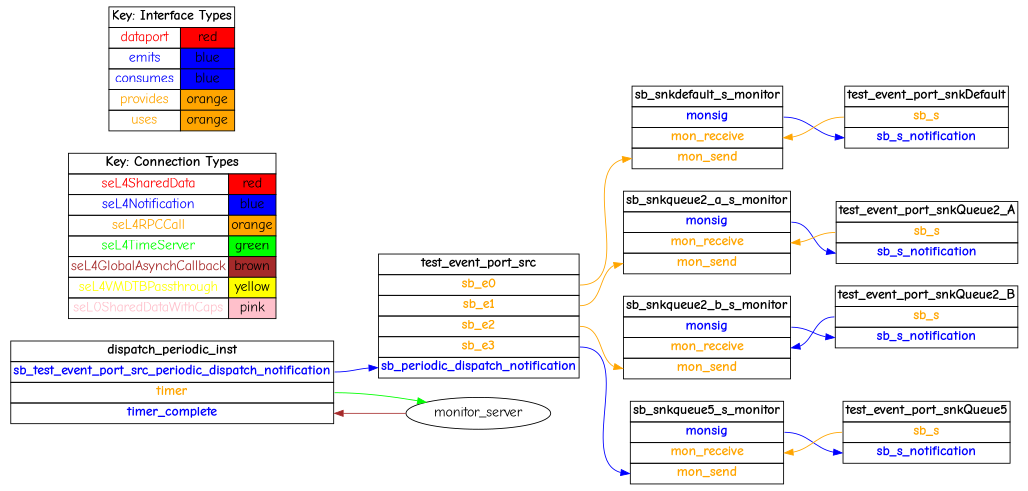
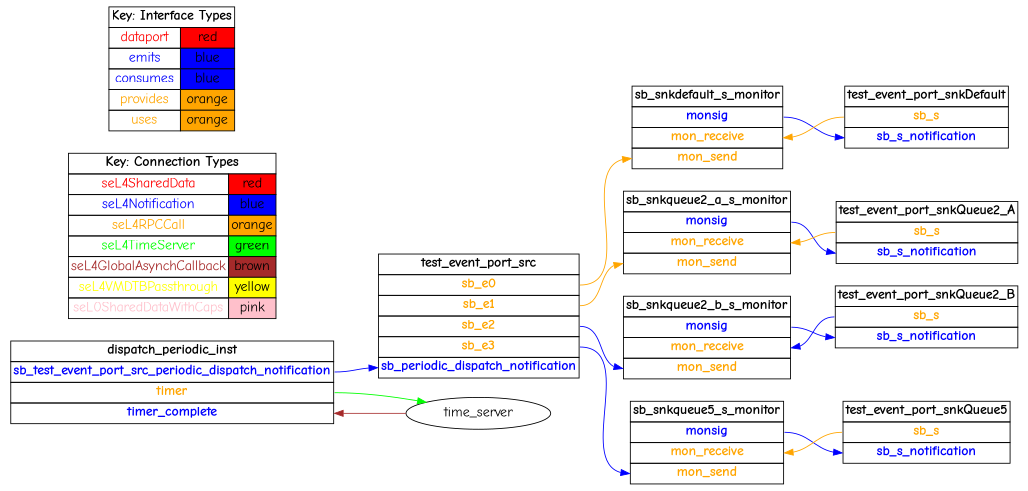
  digraph {
    fontname="Comic Neue"
    rankdir=LR
    node [fontname="Comic Neue" fontsize=16 shape=plaintext]
    edge [color=blue fontname="Comic Neue" headport=mon_send tailport=monsig]
    n1 [label=<     <TABLE BORDER="0" CELLBORDER="1" CELLSPACING="0">       <TR><TD><B>test_event_port_src</B></TD></TR>       <TR><TD PORT="sb_e0"><FONT COLOR="orange"><B>sb_e0</B></FONT></TD></TR>       <TR><TD PORT="sb_e1"><FONT COLOR="orange"><B>sb_e1</B></FONT></TD></TR>       <TR><TD PORT="sb_e2"><FONT COLOR="orange"><B>sb_e2</B></FONT></TD></TR>       <TR><TD PORT="sb_e3"><FONT COLOR="orange"><B>sb_e3</B></FONT></TD></TR>       <TR><TD PORT="sb_periodic_dispatch_notification"><FONT COLOR="blue"><B>sb_periodic_dispatch_notification</B></FONT></TD></TR>"     </TABLE>   >]
    n2 [label=<     <TABLE BORDER="0" CELLBORDER="1" CELLSPACING="0">       <TR><TD><B>sb_snkdefault_s_monitor</B></TD></TR>       <TR><TD PORT="monsig"><FONT COLOR="blue"><B>monsig</B></FONT></TD></TR>       <TR><TD PORT="mon_receive"><FONT COLOR="orange"><B>mon_receive</B></FONT></TD></TR>       <TR><TD PORT="mon_send"><FONT COLOR="orange"><B>mon_send</B></FONT></TD></TR>"     </TABLE>   >]
    n3 [label=<     <TABLE BORDER="0" CELLBORDER="1" CELLSPACING="0">       <TR><TD><B>sb_snkqueue2_a_s_monitor</B></TD></TR>       <TR><TD PORT="monsig"><FONT COLOR="blue"><B>monsig</B></FONT></TD></TR>       <TR><TD PORT="mon_receive"><FONT COLOR="orange"><B>mon_receive</B></FONT></TD></TR>       <TR><TD PORT="mon_send"><FONT COLOR="orange"><B>mon_send</B></FONT></TD></TR>"     </TABLE>   >]
    n4 [label=<     <TABLE BORDER="0" CELLBORDER="1" CELLSPACING="0">       <TR><TD><B>sb_snkqueue2_b_s_monitor</B></TD></TR>       <TR><TD PORT="monsig"><FONT COLOR="blue"><B>monsig</B></FONT></TD></TR>       <TR><TD PORT="mon_receive"><FONT COLOR="orange"><B>mon_receive</B></FONT></TD></TR>       <TR><TD PORT="mon_send"><FONT COLOR="orange"><B>mon_send</B></FONT></TD></TR>"     </TABLE>   >]
    n5 [label=<     <TABLE BORDER="0" CELLBORDER="1" CELLSPACING="0">       <TR><TD><B>sb_snkqueue5_s_monitor</B></TD></TR>       <TR><TD PORT="monsig"><FONT COLOR="blue"><B>monsig</B></FONT></TD></TR>       <TR><TD PORT="mon_receive"><FONT COLOR="orange"><B>mon_receive</B></FONT></TD></TR>       <TR><TD PORT="mon_send"><FONT COLOR="orange"><B>mon_send</B></FONT></TD></TR>"     </TABLE>   >]
    n6 [label=<     <TABLE BORDER="0" CELLBORDER="1" CELLSPACING="0">       <TR><TD><B>test_event_port_snkDefault</B></TD></TR>       <TR><TD PORT="sb_s"><FONT COLOR="orange"><B>sb_s</B></FONT></TD></TR>       <TR><TD PORT="sb_s_notification"><FONT COLOR="blue"><B>sb_s_notification</B></FONT></TD></TR>"     </TABLE>   >]
    n7 [label=<     <TABLE BORDER="0" CELLBORDER="1" CELLSPACING="0">       <TR><TD><B>test_event_port_snkQueue2_A</B></TD></TR>       <TR><TD PORT="sb_s"><FONT COLOR="orange"><B>sb_s</B></FONT></TD></TR>       <TR><TD PORT="sb_s_notification"><FONT COLOR="blue"><B>sb_s_notification</B></FONT></TD></TR>"     </TABLE>   >]
    n8 [label=<     <TABLE BORDER="0" CELLBORDER="1" CELLSPACING="0">       <TR><TD><B>test_event_port_snkQueue2_B</B></TD></TR>       <TR><TD PORT="sb_s"><FONT COLOR="orange"><B>sb_s</B></FONT></TD></TR>       <TR><TD PORT="sb_s_notification"><FONT COLOR="blue"><B>sb_s_notification</B></FONT></TD></TR>"     </TABLE>   >]
    n9 [label=<     <TABLE BORDER="0" CELLBORDER="1" CELLSPACING="0">       <TR><TD><B>test_event_port_snkQueue5</B></TD></TR>       <TR><TD PORT="sb_s"><FONT COLOR="orange"><B>sb_s</B></FONT></TD></TR>       <TR><TD PORT="sb_s_notification"><FONT COLOR="blue"><B>sb_s_notification</B></FONT></TD></TR>"     </TABLE>   >]
    n10 [label=<     <TABLE BORDER="0" CELLBORDER="1" CELLSPACING="0">       <TR><TD><B>dispatch_periodic_inst</B></TD></TR>       <TR><TD PORT="sb_test_event_port_src_periodic_dispatch_notification"><FONT COLOR="blue"><B>sb_test_event_port_src_periodic_dispatch_notification</B></FONT></TD></TR>       <TR><TD PORT="timer"><FONT COLOR="orange"><B>timer</B></FONT></TD></TR>       <TR><TD PORT="timer_complete"><FONT COLOR="blue"><B>timer_complete</B></FONT></TD></TR>"     </TABLE>   >]
-   time_server [shape=ellipse label=monitor_server]
+   time_server [shape=ellipse]
    n12 [label=<    <TABLE BORDER="0" CELLBORDER="1" CELLSPACING="0">      <TR><TD COLSPAN="2"><B>Key: Connection Types</B></TD></TR>      <TR><TD><FONT COLOR="red">seL4SharedData</FONT></TD><TD BGCOLOR="red">red</TD></TR>      <TR><TD><FONT COLOR="blue">seL4Notification</FONT></TD><TD BGCOLOR="blue">blue</TD></TR>      <TR><TD><FONT COLOR="orange">seL4RPCCall</FONT></TD><TD BGCOLOR="orange">orange</TD></TR>      <TR><TD><FONT COLOR="green">seL4TimeServer</FONT></TD><TD BGCOLOR="green">green</TD></TR>      <TR><TD><FONT COLOR="brown">seL4GlobalAsynchCallback</FONT></TD><TD BGCOLOR="brown">brown</TD></TR>      <TR><TD><FONT COLOR="yellow">seL4VMDTBPassthrough</FONT></TD><TD BGCOLOR="yellow">yellow</TD></TR>      <TR><TD><FONT COLOR="pink">seL0SharedDataWithCaps</FONT></TD><TD BGCOLOR="pink">pink</TD></TR>    </TABLE>   >]
    n13 [label=<    <TABLE BORDER="0" CELLBORDER="1" CELLSPACING="0">      <TR><TD COLSPAN="2"><B>Key: Interface Types</B></TD></TR>      <TR><TD><FONT COLOR="red">dataport</FONT></TD><TD BGCOLOR="red">red</TD></TR>      <TR><TD><FONT COLOR="blue">emits</FONT></TD><TD BGCOLOR="blue">blue</TD></TR>      <TR><TD><FONT COLOR="blue">consumes</FONT></TD><TD BGCOLOR="blue">blue</TD></TR>      <TR><TD><FONT COLOR="orange">provides</FONT></TD><TD BGCOLOR="orange">orange</TD></TR>      <TR><TD><FONT COLOR="orange">uses</FONT></TD><TD BGCOLOR="orange">orange</TD></TR>    </TABLE>   >]
    n1 -> n2 [color=orange tailport=sb_e0]
    n1 -> n3 [color=orange tailport=sb_e1]
-   n1 -> n4 [color=orange tailport=sb_e2]
+   n1 -> n4 [tailport=sb_e2]
    n1 -> n5 [tailport=sb_e3]
    n2 -> n6 [headport=sb_s_notification]
    n3 -> n7 [headport=sb_s_notification]
    n4 -> n8 [headport=sb_s_notification]
    n5 -> n9 [headport=sb_s_notification]
    n6 -> n2 [color=orange headport=mon_receive tailport=sb_s]
    n7 -> n3 [color=orange headport=mon_receive tailport=sb_s]
    n8 -> n4 [headport=mon_receive tailport=sb_s]
    n9 -> n5 [color=orange headport=mon_receive tailport=sb_s]
    n10 -> n1 [headport=sb_periodic_dispatch_notification tailport=sb_test_event_port_src_periodic_dispatch_notification]
    n10 -> time_server [color=green headport=the_timer tailport=timer]
    time_server -> n10 [color=brown headport=timer_complete tailport=timer_notification]
  }
